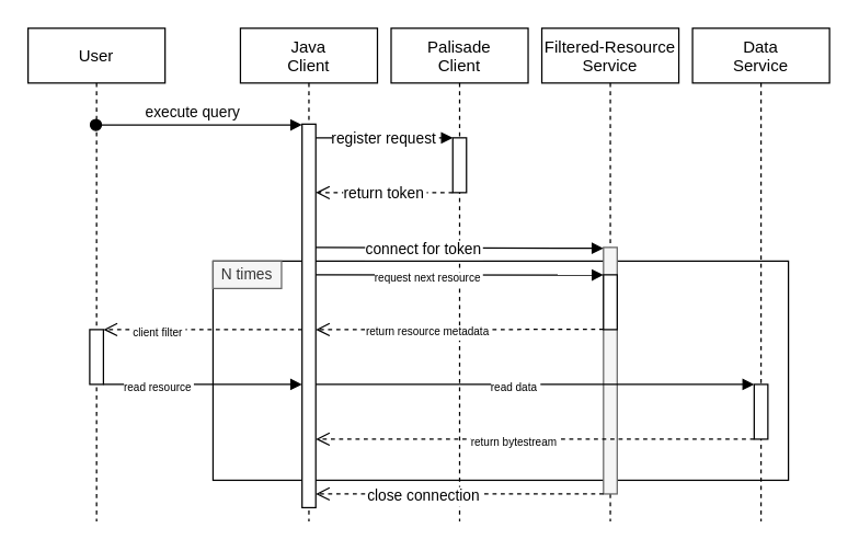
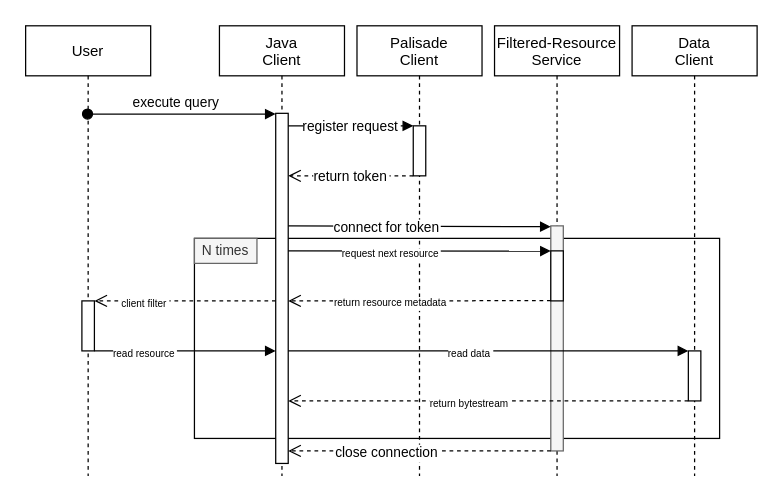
  <mxCell id="0" />
  <mxCell id="1" parent="0" />
  <mxCell id="2" value="&lt;div align=&quot;left&quot;&gt;&lt;br&gt;&lt;/div&gt;" style="rounded=0;whiteSpace=wrap;html=1;align=left;sketch=0;glass=0;shadow=0;" vertex="1" parent="1"><mxGeometry x="155" y="190" width="420" height="160" as="geometry" /></mxCell>
  <mxCell id="3" value="Java&#10;Client" style="shape=umlLifeline;perimeter=lifelinePerimeter;container=1;collapsible=0;recursiveResize=0;rounded=0;shadow=0;strokeWidth=1;" parent="1" vertex="1"><mxGeometry x="175" y="20" width="100" height="360" as="geometry" /></mxCell>
  <mxCell id="4" value="" style="points=[];perimeter=orthogonalPerimeter;rounded=0;shadow=0;strokeWidth=1;" parent="3" vertex="1"><mxGeometry x="45" y="70" width="10" height="280" as="geometry" /></mxCell>
  <mxCell id="5" value="Palisade&#10;Client" style="shape=umlLifeline;perimeter=lifelinePerimeter;container=1;collapsible=0;recursiveResize=0;rounded=0;shadow=0;strokeWidth=1;" parent="1" vertex="1"><mxGeometry x="285" y="20" width="100" height="360" as="geometry" /></mxCell>
  <mxCell id="6" value="" style="points=[];perimeter=orthogonalPerimeter;rounded=0;shadow=0;strokeWidth=1;" parent="5" vertex="1"><mxGeometry x="45" y="80" width="10" height="40" as="geometry" /></mxCell>
  <mxCell id="7" value="return token" style="verticalAlign=bottom;endArrow=open;dashed=1;endSize=8;shadow=0;strokeWidth=1;exitX=0;exitY=0.999;exitDx=0;exitDy=0;exitPerimeter=0;fontSize=11;" parent="1" source="6" edge="1"><mxGeometry x="-0.0" y="10" relative="1" as="geometry"><mxPoint x="230" y="140" as="targetPoint" /><mxPoint x="315" y="138" as="sourcePoint" /><mxPoint as="offset" /></mxGeometry></mxCell>
  <mxCell id="8" value="register request" style="verticalAlign=bottom;endArrow=block;entryX=0;entryY=0;shadow=0;strokeWidth=1;" parent="1" source="4" target="6" edge="1"><mxGeometry y="-10" relative="1" as="geometry"><mxPoint x="260" y="100" as="sourcePoint" /><mxPoint as="offset" /></mxGeometry></mxCell>
  <mxCell id="9" value="Filtered-Resource&#10;Service" style="shape=umlLifeline;perimeter=lifelinePerimeter;container=1;collapsible=0;recursiveResize=0;rounded=0;shadow=0;strokeWidth=1;" vertex="1" parent="1"><mxGeometry x="395" y="20" width="100" height="360" as="geometry" /></mxCell>
  <mxCell id="10" value="" style="points=[];perimeter=orthogonalPerimeter;rounded=0;shadow=0;strokeWidth=1;fillColor=#f5f5f5;strokeColor=#666666;fontColor=#333333;" vertex="1" parent="9"><mxGeometry x="45" y="160" width="10" height="180" as="geometry" /></mxCell>
  <mxCell id="11" value="" style="points=[];perimeter=orthogonalPerimeter;rounded=0;shadow=0;strokeWidth=1;" vertex="1" parent="9"><mxGeometry x="45" y="180" width="10" height="40" as="geometry" /></mxCell>
- <mxCell id="12" value="Data&#10;Service" style="shape=umlLifeline;perimeter=lifelinePerimeter;container=1;collapsible=0;recursiveResize=0;rounded=0;shadow=0;strokeWidth=1;" vertex="1" parent="1"><mxGeometry x="505" y="20" width="100" height="360" as="geometry" /></mxCell>
+ <mxCell id="12" value="Data&#10;Client" style="shape=umlLifeline;perimeter=lifelinePerimeter;container=1;collapsible=0;recursiveResize=0;rounded=0;shadow=0;strokeWidth=1;" vertex="1" parent="1"><mxGeometry x="505" y="20" width="100" height="360" as="geometry" /></mxCell>
  <mxCell id="13" value="" style="points=[];perimeter=orthogonalPerimeter;rounded=0;shadow=0;strokeWidth=1;" vertex="1" parent="12"><mxGeometry x="45" y="260" width="10" height="40" as="geometry" /></mxCell>
  <mxCell id="14" value="connect for token" style="verticalAlign=bottom;endArrow=block;shadow=0;strokeWidth=1;entryX=-0.005;entryY=0.004;entryDx=0;entryDy=0;entryPerimeter=0;" edge="1" parent="1" target="10"><mxGeometry x="-0.248" y="-10" relative="1" as="geometry"><mxPoint x="230" y="180" as="sourcePoint" /><mxPoint x="425" y="181" as="targetPoint" /><mxPoint as="offset" /></mxGeometry></mxCell>
  <mxCell id="15" value="close connection" style="verticalAlign=bottom;endArrow=open;dashed=1;endSize=8;shadow=0;strokeWidth=1;" edge="1" parent="1"><mxGeometry x="0.25" y="10" relative="1" as="geometry"><mxPoint x="230" y="360" as="targetPoint" /><mxPoint x="440" y="360" as="sourcePoint" /><mxPoint as="offset" /></mxGeometry></mxCell>
  <mxCell id="16" value="request next resource" style="verticalAlign=bottom;endArrow=block;shadow=0;strokeWidth=1;exitX=1.003;exitY=0.424;exitDx=0;exitDy=0;exitPerimeter=0;fontSize=8;entryX=0.003;entryY=0.003;entryDx=0;entryDy=0;entryPerimeter=0;" edge="1" parent="1" target="11"><mxGeometry x="-0.222" y="-10" relative="1" as="geometry"><mxPoint x="230" y="200" as="sourcePoint" /><mxPoint x="430" y="200" as="targetPoint" /><mxPoint as="offset" /></mxGeometry></mxCell>
  <mxCell id="17" value="return resource metadata" style="verticalAlign=bottom;endArrow=open;dashed=1;endSize=8;shadow=0;strokeWidth=1;exitX=-0.005;exitY=0.996;exitDx=0;exitDy=0;exitPerimeter=0;fontSize=8;" edge="1" parent="1" source="11"><mxGeometry x="0.222" y="10" relative="1" as="geometry"><mxPoint x="230" y="240" as="targetPoint" /><mxPoint x="424.97" y="250.2" as="sourcePoint" /><mxPoint as="offset" /></mxGeometry></mxCell>
  <mxCell id="18" value="N times" style="text;html=1;strokeColor=#666666;fillColor=#f5f5f5;align=center;verticalAlign=middle;whiteSpace=wrap;rounded=0;fontSize=11;fontColor=#333333;" vertex="1" parent="1"><mxGeometry x="155" y="190" width="50" height="20" as="geometry" /></mxCell>
  <mxCell id="19" value="read data" style="verticalAlign=bottom;endArrow=block;shadow=0;strokeWidth=1;exitX=1.003;exitY=0.424;exitDx=0;exitDy=0;exitPerimeter=0;fontSize=8;entryX=0.003;entryY=0.003;entryDx=0;entryDy=0;entryPerimeter=0;" edge="1" parent="1"><mxGeometry x="-0.094" y="-10" relative="1" as="geometry"><mxPoint x="230" y="280" as="sourcePoint" /><mxPoint x="550" y="280" as="targetPoint" /><mxPoint as="offset" /></mxGeometry></mxCell>
  <mxCell id="20" value="return bytestream" style="verticalAlign=bottom;endArrow=open;dashed=1;endSize=8;shadow=0;strokeWidth=1;exitX=-0.005;exitY=0.996;exitDx=0;exitDy=0;exitPerimeter=0;fontSize=8;" edge="1" parent="1"><mxGeometry x="0.094" y="10" relative="1" as="geometry"><mxPoint x="230" y="320" as="targetPoint" /><mxPoint x="550" y="320" as="sourcePoint" /><mxPoint as="offset" /></mxGeometry></mxCell>
  <mxCell id="21" value="client filter" style="verticalAlign=bottom;endArrow=open;dashed=1;endSize=8;shadow=0;strokeWidth=1;exitX=-0.005;exitY=0.996;exitDx=0;exitDy=0;exitPerimeter=0;fontSize=8;entryX=1;entryY=0;entryDx=0;entryDy=0;entryPerimeter=0;" edge="1" parent="1" target="25"><mxGeometry x="0.448" y="10" relative="1" as="geometry"><mxPoint x="55" y="220" as="targetPoint" /><mxPoint x="220" y="240" as="sourcePoint" /><mxPoint as="offset" /></mxGeometry></mxCell>
  <mxCell id="22" value="read resource" style="verticalAlign=bottom;endArrow=block;shadow=0;strokeWidth=1;exitX=1;exitY=1;exitDx=0;exitDy=0;exitPerimeter=0;fontSize=8;" edge="1" parent="1" source="25"><mxGeometry x="-0.448" y="-10" relative="1" as="geometry"><mxPoint x="85" y="280" as="sourcePoint" /><mxPoint x="220" y="280" as="targetPoint" /><mxPoint as="offset" /></mxGeometry></mxCell>
  <mxCell id="23" value="User" style="shape=umlLifeline;perimeter=lifelinePerimeter;container=1;collapsible=0;recursiveResize=0;rounded=0;shadow=0;strokeWidth=1;" vertex="1" parent="1"><mxGeometry x="20" y="20" width="100" height="360" as="geometry" /></mxCell>
  <mxCell id="24" value="execute query" style="verticalAlign=bottom;startArrow=oval;endArrow=block;startSize=8;shadow=0;strokeWidth=1;exitX=0.495;exitY=0.196;exitDx=0;exitDy=0;exitPerimeter=0;" parent="1" target="4" edge="1" source="23"><mxGeometry x="-0.059" relative="1" as="geometry"><mxPoint x="75" y="91" as="sourcePoint" /><mxPoint as="offset" /></mxGeometry></mxCell>
  <mxCell id="25" value="" style="points=[];perimeter=orthogonalPerimeter;rounded=0;shadow=0;strokeWidth=1;" vertex="1" parent="1"><mxGeometry x="65" y="240" width="10" height="40" as="geometry" /></mxCell>
